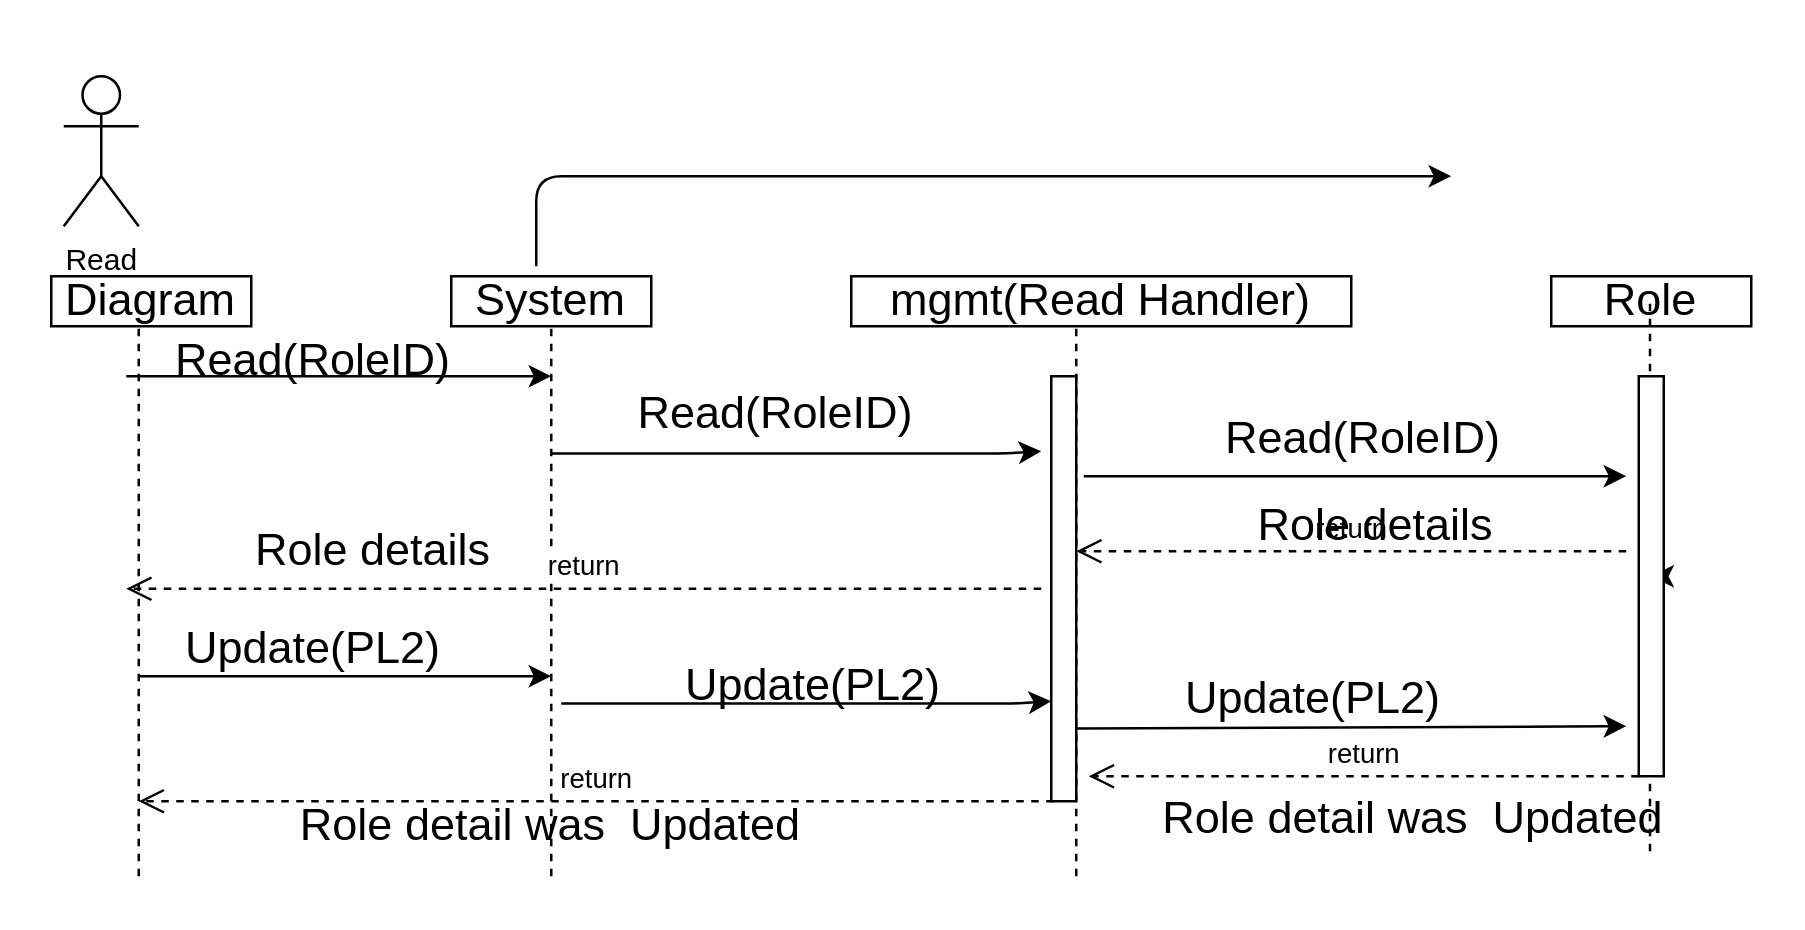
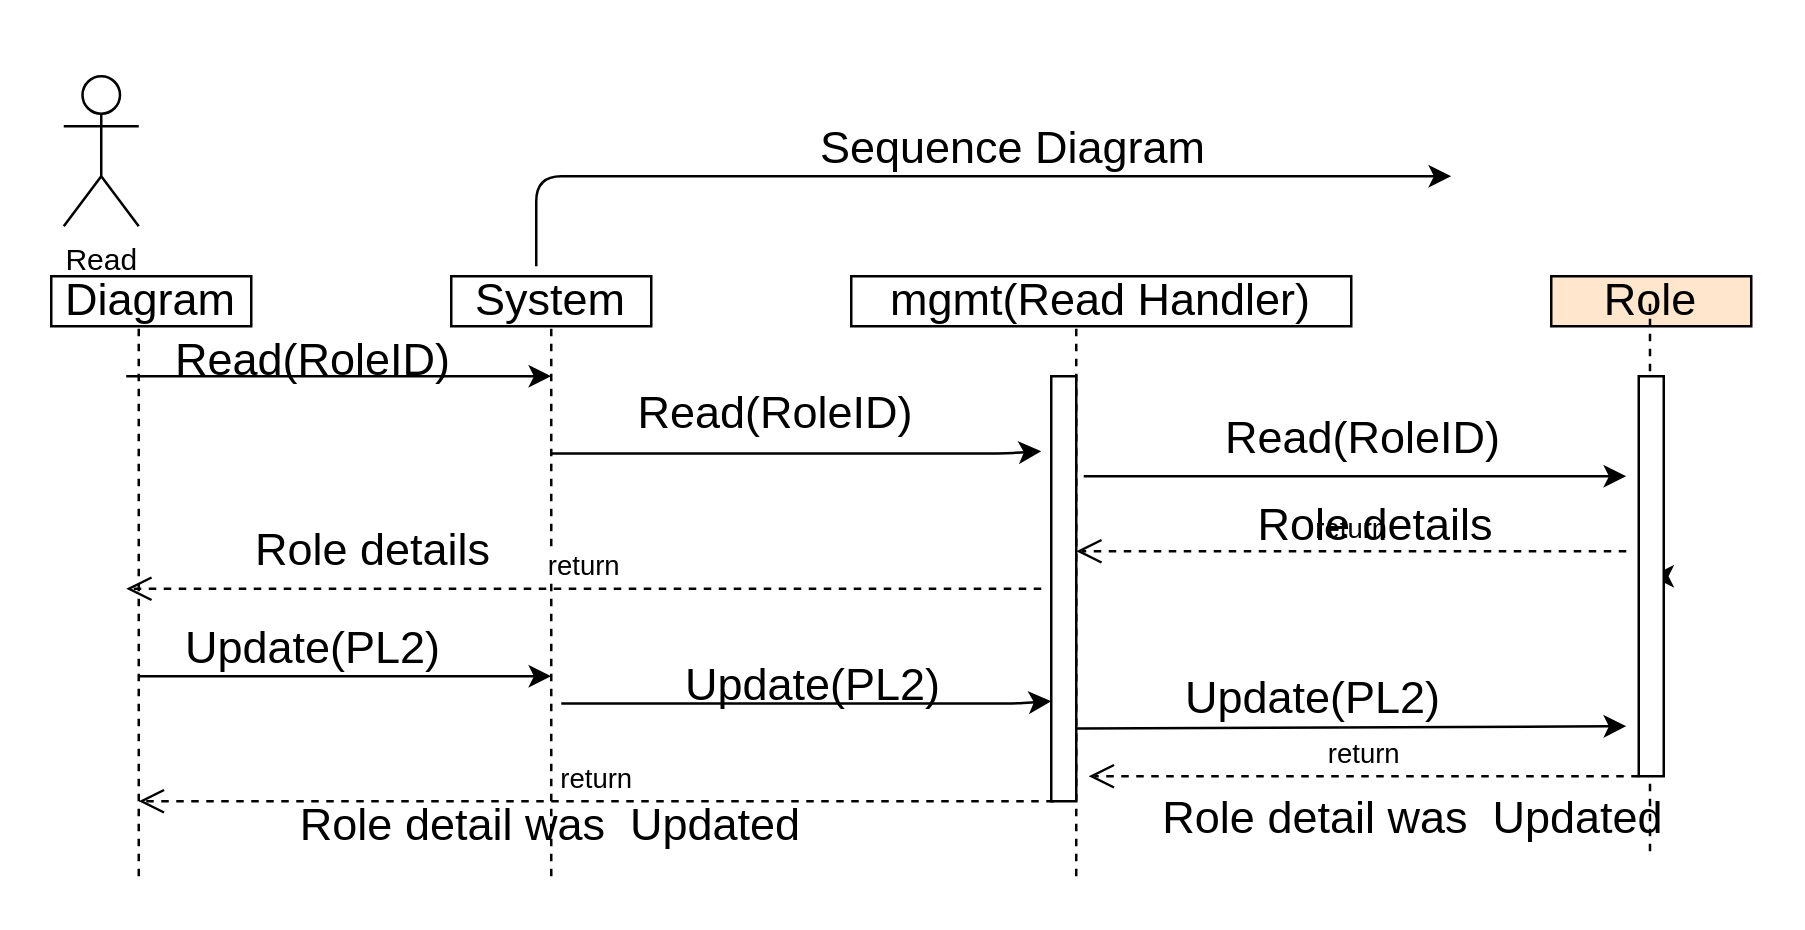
  <mxCell id="0" />
  <mxCell id="1" parent="0" />
  <mxCell id="2" value="Read" style="shape=umlActor;verticalLabelPosition=bottom;verticalAlign=top;html=1;outlineConnect=0;" parent="1" vertex="1"><mxGeometry x="25" y="30" width="30" height="60" as="geometry" /></mxCell>
  <mxCell id="3" value="&lt;font style=&quot;font-size: 18px&quot;&gt;Diagram&lt;/font&gt;" style="rounded=0;whiteSpace=wrap;html=1;" parent="1" vertex="1"><mxGeometry x="20" y="110" width="80" height="20" as="geometry" /></mxCell>
  <mxCell id="4" value="&lt;font style=&quot;font-size: 18px&quot;&gt;System&lt;/font&gt;&lt;span style=&quot;color: rgba(0 , 0 , 0 , 0) ; font-family: monospace ; font-size: 0px&quot;&gt;%3CmxGraphModel%3E%3Croot%3E%3CmxCell%20id%3D%220%22%2F%3E%3CmxCell%20id%3D%221%22%20parent%3D%220%22%2F%3E%3CmxCell%20id%3D%222%22%20value%3D%22%26lt%3Bfont%20style%3D%26quot%3Bfont-size%3A%2018px%26quot%3B%26gt%3BManager%26lt%3B%2Ffont%26gt%3B%22%20style%3D%22rounded%3D0%3BwhiteSpace%3Dwrap%3Bhtml%3D1%3B%22%20vertex%3D%221%22%20parent%3D%221%22%3E%3CmxGeometry%20x%3D%2280%22%20y%3D%22160%22%20width%3D%2280%22%20height%3D%2220%22%20as%3D%22geometry%22%2F%3E%3C%2FmxCell%3E%3C%2Froot%3E%3C%2FmxGraphModel%3E&lt;/span&gt;" style="rounded=0;whiteSpace=wrap;html=1;" parent="1" vertex="1"><mxGeometry x="180" y="110" width="80" height="20" as="geometry" /></mxCell>
  <mxCell id="5" value="&lt;span style=&quot;font-size: 18px&quot;&gt;mgmt(Read Handler)&lt;/span&gt;" style="rounded=0;whiteSpace=wrap;html=1;" parent="1" vertex="1"><mxGeometry x="340" y="110" width="200" height="20" as="geometry" /></mxCell>
- <mxCell id="6" value="&lt;span style=&quot;font-size: 18px&quot;&gt;Role&lt;/span&gt;" style="rounded=0;whiteSpace=wrap;html=1;" parent="1" vertex="1"><mxGeometry x="620" y="110" width="80" height="20" as="geometry" /></mxCell>
+ <mxCell id="6" value="&lt;span style=&quot;font-size: 18px&quot;&gt;Role&lt;/span&gt;" style="rounded=0;whiteSpace=wrap;html=1;fillColor=#ffe6cc;" parent="1" vertex="1"><mxGeometry x="620" y="110" width="80" height="20" as="geometry" /></mxCell>
  <mxCell id="7" value="" style="endArrow=none;dashed=1;html=1;" parent="1" edge="1"><mxGeometry width="50" height="50" relative="1" as="geometry"><mxPoint x="55" y="350" as="sourcePoint" /><mxPoint x="55" y="130" as="targetPoint" /></mxGeometry></mxCell>
  <mxCell id="8" value="" style="endArrow=none;dashed=1;html=1;" parent="1" edge="1"><mxGeometry width="50" height="50" relative="1" as="geometry"><mxPoint x="220" y="350" as="sourcePoint" /><mxPoint x="220" y="130" as="targetPoint" /></mxGeometry></mxCell>
  <mxCell id="9" value="" style="endArrow=none;dashed=1;html=1;" parent="1" edge="1"><mxGeometry width="50" height="50" relative="1" as="geometry"><mxPoint x="430" y="350" as="sourcePoint" /><mxPoint x="430" y="130" as="targetPoint" /></mxGeometry></mxCell>
  <mxCell id="10" value="" style="endArrow=none;dashed=1;html=1;" parent="1" edge="1"><mxGeometry width="50" height="50" relative="1" as="geometry"><mxPoint x="659.5" y="340" as="sourcePoint" /><mxPoint x="659.5" y="120" as="targetPoint" /></mxGeometry></mxCell>
  <mxCell id="11" value="" style="endArrow=classic;html=1;" parent="1" edge="1"><mxGeometry width="50" height="50" relative="1" as="geometry"><mxPoint x="50" y="150" as="sourcePoint" /><mxPoint x="220" y="150" as="targetPoint" /></mxGeometry></mxCell>
  <mxCell id="12" value="" style="endArrow=classic;html=1;" parent="1" edge="1"><mxGeometry width="50" height="50" relative="1" as="geometry"><mxPoint x="433" y="190" as="sourcePoint" /><mxPoint x="650" y="190" as="targetPoint" /><Array as="points"><mxPoint x="480" y="190" /></Array></mxGeometry></mxCell>
  <mxCell id="13" value="" style="endArrow=classic;html=1;entryX=-0.4;entryY=0.217;entryDx=0;entryDy=0;entryPerimeter=0;" parent="1" edge="1"><mxGeometry width="50" height="50" relative="1" as="geometry"><mxPoint x="220" y="180.94" as="sourcePoint" /><mxPoint x="416" y="180" as="targetPoint" /><Array as="points"><mxPoint x="400" y="180.94" /></Array></mxGeometry></mxCell>
  <mxCell id="14" style="edgeStyle=orthogonalEdgeStyle;rounded=0;orthogonalLoop=1;jettySize=auto;html=1;exitX=1;exitY=0.5;exitDx=0;exitDy=0;" parent="1" source="15" edge="1"><mxGeometry relative="1" as="geometry"><mxPoint x="660" y="230" as="targetPoint" /></mxGeometry></mxCell>
  <mxCell id="15" value="" style="rounded=0;whiteSpace=wrap;html=1;" parent="1" vertex="1"><mxGeometry x="655" y="150" width="10" height="160" as="geometry" /></mxCell>
  <mxCell id="16" value="return" style="html=1;verticalAlign=bottom;endArrow=open;dashed=1;endSize=8;" parent="1" edge="1"><mxGeometry relative="1" as="geometry"><mxPoint x="416" y="235" as="sourcePoint" /><mxPoint x="50" y="235" as="targetPoint" /><Array as="points" /></mxGeometry></mxCell>
  <mxCell id="17" value="return" style="html=1;verticalAlign=bottom;endArrow=open;dashed=1;endSize=8;" parent="1" edge="1"><mxGeometry relative="1" as="geometry"><mxPoint x="650" y="220" as="sourcePoint" /><mxPoint x="430" y="220" as="targetPoint" /></mxGeometry></mxCell>
  <mxCell id="18" value="" style="html=1;points=[];perimeter=orthogonalPerimeter;" parent="1" vertex="1"><mxGeometry x="420" y="150" width="10" height="170" as="geometry" /></mxCell>
  <mxCell id="19" value="&lt;br&gt;&lt;br&gt;&lt;span style=&quot;font-family: &amp;#34;helvetica&amp;#34; ; font-size: 18px&quot;&gt;Read(RoleID)&lt;/span&gt;" style="text;html=1;strokeColor=none;fillColor=none;align=center;verticalAlign=middle;whiteSpace=wrap;rounded=0;" parent="1" vertex="1"><mxGeometry x="70" y="100" width="110" height="60" as="geometry" /></mxCell>
  <mxCell id="20" value="" style="edgeStyle=segmentEdgeStyle;endArrow=classic;html=1;" parent="1" edge="1"><mxGeometry width="50" height="50" relative="1" as="geometry"><mxPoint x="214" y="106" as="sourcePoint" /><mxPoint x="580" y="70" as="targetPoint" /><Array as="points"><mxPoint x="214" y="70" /><mxPoint x="570" y="70" /></Array></mxGeometry></mxCell>
  <mxCell id="21" value="&lt;span style=&quot;font-family: &amp;#34;helvetica&amp;#34; ; font-size: 18px&quot;&gt;Read(RoleID)&lt;/span&gt;" style="text;html=1;strokeColor=none;fillColor=none;align=center;verticalAlign=middle;whiteSpace=wrap;rounded=0;" parent="1" vertex="1"><mxGeometry x="255" y="140" width="110" height="50" as="geometry" /></mxCell>
  <mxCell id="22" value="&lt;span style=&quot;font-family: &amp;#34;helvetica&amp;#34; ; font-size: 18px&quot;&gt;Read(RoleID)&lt;/span&gt;" style="text;html=1;strokeColor=none;fillColor=none;align=center;verticalAlign=middle;whiteSpace=wrap;rounded=0;" parent="1" vertex="1"><mxGeometry x="490" y="150" width="110" height="50" as="geometry" /></mxCell>
+ <mxCell id="23" value="&lt;br&gt;&lt;br&gt;&lt;span style=&quot;font-family: &amp;#34;helvetica&amp;#34; ; font-size: 18px&quot;&gt;Sequence Diagram&lt;/span&gt;" style="text;html=1;strokeColor=none;fillColor=none;align=center;verticalAlign=middle;whiteSpace=wrap;rounded=0;" parent="1" vertex="1"><mxGeometry x="320" y="20" width="170" height="50" as="geometry" /></mxCell>
  <mxCell id="24" value="&lt;span style=&quot;font-family: &amp;#34;helvetica&amp;#34; ; font-size: 18px&quot;&gt;Role details&lt;/span&gt;" style="text;html=1;strokeColor=none;fillColor=none;align=center;verticalAlign=middle;whiteSpace=wrap;rounded=0;" parent="1" vertex="1"><mxGeometry x="79" y="200" width="140" height="40" as="geometry" /></mxCell>
  <mxCell id="25" value="&lt;span style=&quot;font-family: &amp;#34;helvetica&amp;#34; ; font-size: 18px&quot;&gt;Role details&lt;/span&gt;" style="text;html=1;strokeColor=none;fillColor=none;align=center;verticalAlign=middle;whiteSpace=wrap;rounded=0;" parent="1" vertex="1"><mxGeometry x="470" y="200" width="160" height="20" as="geometry" /></mxCell>
  <mxCell id="26" value="" style="endArrow=classic;html=1;" parent="1" edge="1"><mxGeometry width="50" height="50" relative="1" as="geometry"><mxPoint x="55" y="270" as="sourcePoint" /><mxPoint x="220" y="270" as="targetPoint" /></mxGeometry></mxCell>
  <mxCell id="27" value="" style="endArrow=classic;html=1;entryX=-0.4;entryY=0.217;entryDx=0;entryDy=0;entryPerimeter=0;" parent="1" edge="1"><mxGeometry width="50" height="50" relative="1" as="geometry"><mxPoint x="224" y="280.94" as="sourcePoint" /><mxPoint x="420" y="280" as="targetPoint" /><Array as="points"><mxPoint x="404" y="280.94" /></Array></mxGeometry></mxCell>
  <mxCell id="28" value="" style="endArrow=classic;html=1;exitX=1;exitY=0.829;exitDx=0;exitDy=0;exitPerimeter=0;" parent="1" source="18" edge="1"><mxGeometry width="50" height="50" relative="1" as="geometry"><mxPoint x="443" y="200" as="sourcePoint" /><mxPoint x="650" y="290" as="targetPoint" /><Array as="points" /></mxGeometry></mxCell>
  <mxCell id="29" value="return" style="html=1;verticalAlign=bottom;endArrow=open;dashed=1;endSize=8;" parent="1" edge="1"><mxGeometry relative="1" as="geometry"><mxPoint x="655" y="310" as="sourcePoint" /><mxPoint x="435" y="310" as="targetPoint" /></mxGeometry></mxCell>
  <mxCell id="30" value="return" style="html=1;verticalAlign=bottom;endArrow=open;dashed=1;endSize=8;" parent="1" edge="1"><mxGeometry relative="1" as="geometry"><mxPoint x="421" y="320" as="sourcePoint" /><mxPoint x="55" y="320" as="targetPoint" /><Array as="points" /></mxGeometry></mxCell>
  <mxCell id="31" value="&lt;br&gt;&lt;br&gt;&lt;span style=&quot;font-family: &amp;#34;helvetica&amp;#34; ; font-size: 18px&quot;&gt;Update(PL2)&lt;/span&gt;" style="text;html=1;strokeColor=none;fillColor=none;align=center;verticalAlign=middle;whiteSpace=wrap;rounded=0;" parent="1" vertex="1"><mxGeometry x="70" y="220" width="110" height="50" as="geometry" /></mxCell>
  <mxCell id="32" value="&lt;br&gt;&lt;br&gt;&lt;span style=&quot;font-family: &amp;#34;helvetica&amp;#34; ; font-size: 18px&quot;&gt;Update(PL2)&lt;/span&gt;" style="text;html=1;strokeColor=none;fillColor=none;align=center;verticalAlign=middle;whiteSpace=wrap;rounded=0;" parent="1" vertex="1"><mxGeometry x="270" y="230" width="110" height="60" as="geometry" /></mxCell>
  <mxCell id="33" value="&lt;br&gt;&lt;br&gt;&lt;span style=&quot;font-family: &amp;#34;helvetica&amp;#34; ; font-size: 18px&quot;&gt;Update(PL2)&lt;/span&gt;" style="text;html=1;strokeColor=none;fillColor=none;align=center;verticalAlign=middle;whiteSpace=wrap;rounded=0;" parent="1" vertex="1"><mxGeometry x="470" y="240" width="110" height="50" as="geometry" /></mxCell>
  <mxCell id="34" value="&lt;br&gt;&lt;span style=&quot;font-family: &amp;#34;helvetica&amp;#34; ; font-size: 18px&quot;&gt;Role detail was&amp;nbsp; Updated&lt;/span&gt;" style="text;html=1;strokeColor=none;fillColor=none;align=center;verticalAlign=middle;whiteSpace=wrap;rounded=0;" parent="1" vertex="1"><mxGeometry x="430" y="300" width="270" height="40" as="geometry" /></mxCell>
  <mxCell id="35" value="&lt;span style=&quot;font-family: &amp;#34;helvetica&amp;#34; ; font-size: 18px&quot;&gt;Role detail was&amp;nbsp; Updated&lt;/span&gt;" style="text;html=1;strokeColor=none;fillColor=none;align=center;verticalAlign=middle;whiteSpace=wrap;rounded=0;" parent="1" vertex="1"><mxGeometry x="95" y="310" width="250" height="40" as="geometry" /></mxCell>
